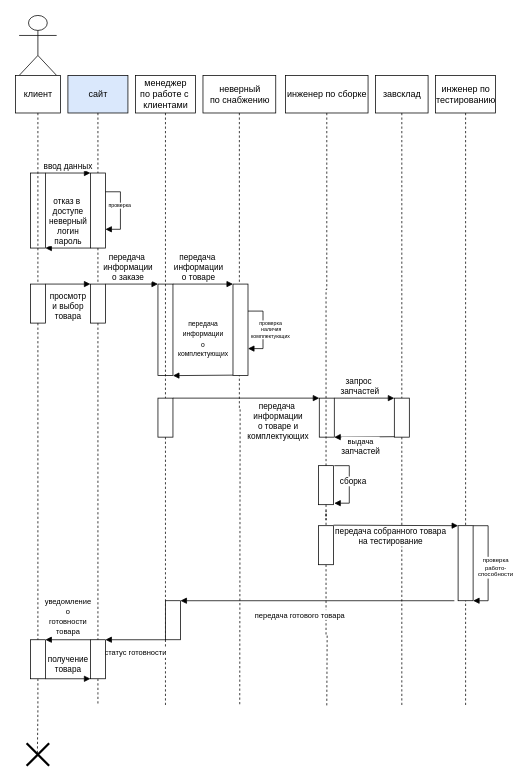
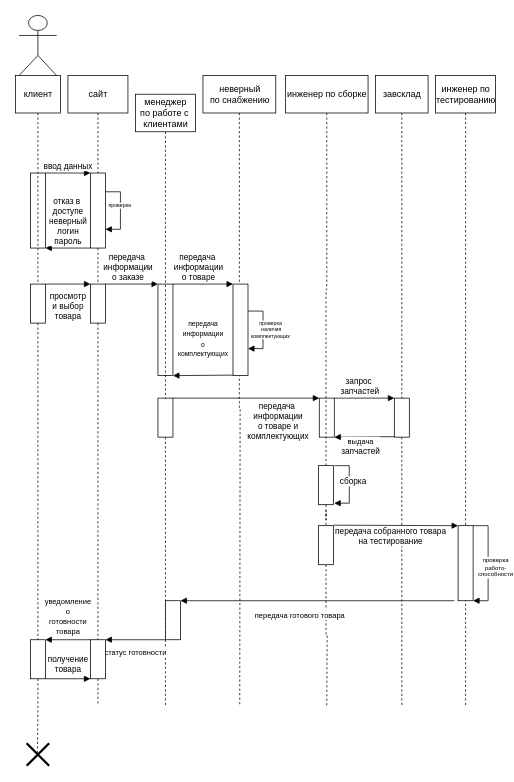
  <mxCell id="0" />
  <mxCell id="1" parent="0" />
  <mxCell id="2" value="" style="shape=umlActor;verticalLabelPosition=bottom;verticalAlign=top;html=1;outlineConnect=0;" vertex="1" parent="1"><mxGeometry x="25" y="20" width="50" height="80" as="geometry" /></mxCell>
  <mxCell id="3" style="edgeStyle=orthogonalEdgeStyle;rounded=0;orthogonalLoop=1;jettySize=auto;html=1;dashed=1;endArrow=none;endFill=0;startArrow=none;" edge="1" parent="1" source="34"><mxGeometry relative="1" as="geometry"><mxPoint x="220" y="940" as="targetPoint" /></mxGeometry></mxCell>
- <mxCell id="4" value="менеджер&lt;br&gt;по работе с&amp;nbsp;&lt;br&gt;клиентами" style="html=1;" vertex="1" parent="1"><mxGeometry x="180" y="100" width="80" height="50" as="geometry" /></mxCell>
+ <mxCell id="4" value="менеджер&lt;br&gt;по работе с&amp;nbsp;&lt;br&gt;клиентами" style="html=1;" vertex="1" parent="1"><mxGeometry x="180" y="125" width="80" height="50" as="geometry" /></mxCell>
  <mxCell id="5" style="edgeStyle=orthogonalEdgeStyle;rounded=0;orthogonalLoop=1;jettySize=auto;html=1;dashed=1;endArrow=none;endFill=0;" edge="1" parent="1" source="6"><mxGeometry relative="1" as="geometry"><mxPoint x="319" y="940" as="targetPoint" /></mxGeometry></mxCell>
  <mxCell id="6" value="неверный&lt;br&gt;по снабжению" style="html=1;" vertex="1" parent="1"><mxGeometry x="270" y="100" width="97" height="50" as="geometry" /></mxCell>
  <mxCell id="7" style="edgeStyle=orthogonalEdgeStyle;rounded=0;orthogonalLoop=1;jettySize=auto;html=1;dashed=1;endArrow=none;endFill=0;" edge="1" parent="1" source="8"><mxGeometry relative="1" as="geometry"><mxPoint x="620" y="940" as="targetPoint" /></mxGeometry></mxCell>
  <mxCell id="8" value="инженер по&lt;br&gt;тестированию" style="html=1;" vertex="1" parent="1"><mxGeometry x="580" y="100" width="80" height="50" as="geometry" /></mxCell>
  <mxCell id="9" style="edgeStyle=orthogonalEdgeStyle;rounded=0;orthogonalLoop=1;jettySize=auto;html=1;dashed=1;endArrow=none;endFill=0;" edge="1" parent="1" source="10"><mxGeometry relative="1" as="geometry"><mxPoint x="535" y="940" as="targetPoint" /></mxGeometry></mxCell>
  <mxCell id="10" value="завсклад" style="html=1;" vertex="1" parent="1"><mxGeometry x="500" y="100" width="70" height="50" as="geometry" /></mxCell>
  <mxCell id="11" style="edgeStyle=orthogonalEdgeStyle;rounded=0;orthogonalLoop=1;jettySize=auto;html=1;dashed=1;endArrow=none;endFill=0;startArrow=none;" edge="1" parent="1" source="44"><mxGeometry relative="1" as="geometry"><mxPoint x="435" y="940" as="targetPoint" /></mxGeometry></mxCell>
  <mxCell id="12" value="инженер по сборке" style="html=1;" vertex="1" parent="1"><mxGeometry x="380" y="100" width="110" height="50" as="geometry" /></mxCell>
  <mxCell id="13" style="edgeStyle=orthogonalEdgeStyle;rounded=0;orthogonalLoop=1;jettySize=auto;html=1;dashed=1;endArrow=none;endFill=0;startArrow=none;entryX=0.477;entryY=0.536;entryDx=0;entryDy=0;entryPerimeter=0;" edge="1" parent="1" source="54" target="58"><mxGeometry relative="1" as="geometry"><mxPoint x="50" y="930" as="targetPoint" /></mxGeometry></mxCell>
  <mxCell id="14" value="клиент" style="html=1;" vertex="1" parent="1"><mxGeometry x="20" y="100" width="60" height="50" as="geometry" /></mxCell>
  <mxCell id="15" style="edgeStyle=orthogonalEdgeStyle;rounded=0;orthogonalLoop=1;jettySize=auto;html=1;dashed=1;endArrow=none;endFill=0;startArrow=none;" edge="1" parent="1" source="52"><mxGeometry relative="1" as="geometry"><mxPoint x="130" y="940" as="targetPoint" /></mxGeometry></mxCell>
- <mxCell id="16" value="сайт" style="html=1;fillColor=#dae8fc;" vertex="1" parent="1"><mxGeometry x="90" y="100" width="80" height="50" as="geometry" /></mxCell>
+ <mxCell id="16" value="сайт" style="html=1;" vertex="1" parent="1"><mxGeometry x="90" y="100" width="80" height="50" as="geometry" /></mxCell>
  <mxCell id="17" value="" style="rounded=0;whiteSpace=wrap;html=1;" vertex="1" parent="1"><mxGeometry x="40" y="230" width="20" height="100" as="geometry" /></mxCell>
  <mxCell id="18" value="" style="rounded=0;whiteSpace=wrap;html=1;" vertex="1" parent="1"><mxGeometry x="120" y="230" width="20" height="100" as="geometry" /></mxCell>
  <mxCell id="19" value="" style="edgeStyle=orthogonalEdgeStyle;rounded=0;orthogonalLoop=1;jettySize=auto;html=1;dashed=1;endArrow=none;endFill=0;" edge="1" parent="1" source="16" target="18"><mxGeometry relative="1" as="geometry"><mxPoint x="130" y="920" as="targetPoint" /><mxPoint x="130" y="150" as="sourcePoint" /></mxGeometry></mxCell>
  <mxCell id="20" value="ввод данных" style="html=1;verticalAlign=bottom;endArrow=block;rounded=0;" edge="1" parent="1"><mxGeometry width="80" relative="1" as="geometry"><mxPoint x="60" y="230" as="sourcePoint" /><mxPoint x="120" y="230" as="targetPoint" /></mxGeometry></mxCell>
  <mxCell id="21" value="отказ в&amp;nbsp;&lt;br&gt;доступе&lt;br&gt;неверный&lt;br&gt;логин &lt;br&gt;пароль" style="html=1;verticalAlign=bottom;endArrow=block;rounded=0;exitX=0;exitY=1;exitDx=0;exitDy=0;entryX=1;entryY=1;entryDx=0;entryDy=0;" edge="1" parent="1" source="18" target="17"><mxGeometry width="80" relative="1" as="geometry"><mxPoint x="-10" y="280" as="sourcePoint" /><mxPoint x="70" y="280" as="targetPoint" /></mxGeometry></mxCell>
  <mxCell id="22" value="проверка&amp;nbsp;" style="html=1;verticalAlign=bottom;endArrow=block;rounded=0;fontSize=7;entryX=1;entryY=0.75;entryDx=0;entryDy=0;" edge="1" parent="1"><mxGeometry width="80" relative="1" as="geometry"><mxPoint x="140" y="255" as="sourcePoint" /><mxPoint x="140" y="305" as="targetPoint" /><Array as="points"><mxPoint x="160" y="255" /><mxPoint x="160" y="305" /></Array><mxPoint as="offset" /></mxGeometry></mxCell>
  <mxCell id="23" value="" style="rounded=0;whiteSpace=wrap;html=1;" vertex="1" parent="1"><mxGeometry x="40" y="378" width="20" height="52" as="geometry" /></mxCell>
  <mxCell id="24" value="" style="edgeStyle=orthogonalEdgeStyle;rounded=0;orthogonalLoop=1;jettySize=auto;html=1;dashed=1;endArrow=none;endFill=0;" edge="1" parent="1" source="14" target="23"><mxGeometry relative="1" as="geometry"><mxPoint x="50" y="930" as="targetPoint" /><mxPoint x="50" y="150" as="sourcePoint" /></mxGeometry></mxCell>
  <mxCell id="25" value="" style="rounded=0;whiteSpace=wrap;html=1;" vertex="1" parent="1"><mxGeometry x="120" y="378" width="20" height="52" as="geometry" /></mxCell>
  <mxCell id="26" value="" style="edgeStyle=orthogonalEdgeStyle;rounded=0;orthogonalLoop=1;jettySize=auto;html=1;dashed=1;endArrow=none;endFill=0;startArrow=none;" edge="1" parent="1" source="18" target="25"><mxGeometry relative="1" as="geometry"><mxPoint x="130" y="920" as="targetPoint" /><mxPoint x="130" y="330" as="sourcePoint" /></mxGeometry></mxCell>
  <mxCell id="27" value="просмотр&lt;br&gt;и выбор &lt;br&gt;товара&lt;br&gt;" style="html=1;verticalAlign=bottom;endArrow=block;rounded=0;" edge="1" parent="1"><mxGeometry y="-52" width="80" relative="1" as="geometry"><mxPoint x="60" y="378" as="sourcePoint" /><mxPoint x="120" y="378" as="targetPoint" /><mxPoint as="offset" /></mxGeometry></mxCell>
  <mxCell id="28" value="" style="rounded=0;whiteSpace=wrap;html=1;" vertex="1" parent="1"><mxGeometry x="210" y="378" width="20" height="122" as="geometry" /></mxCell>
  <mxCell id="29" value="передача&amp;nbsp;&lt;br&gt;информации&lt;br&gt;о заказе" style="html=1;verticalAlign=bottom;endArrow=block;rounded=0;entryX=0;entryY=0;entryDx=0;entryDy=0;" edge="1" parent="1" target="28"><mxGeometry x="-0.143" width="80" relative="1" as="geometry"><mxPoint x="140" y="378" as="sourcePoint" /><mxPoint x="200" y="378" as="targetPoint" /><mxPoint as="offset" /></mxGeometry></mxCell>
  <mxCell id="30" value="" style="rounded=0;whiteSpace=wrap;html=1;" vertex="1" parent="1"><mxGeometry x="310" y="378" width="20" height="122" as="geometry" /></mxCell>
  <mxCell id="31" value="передача&amp;nbsp;&lt;br&gt;информации&lt;br&gt;о товаре" style="html=1;verticalAlign=bottom;endArrow=block;rounded=0;entryX=0;entryY=0;entryDx=0;entryDy=0;" edge="1" parent="1" target="30"><mxGeometry x="-0.143" width="80" relative="1" as="geometry"><mxPoint x="230" y="378" as="sourcePoint" /><mxPoint x="300" y="378" as="targetPoint" /><mxPoint as="offset" /></mxGeometry></mxCell>
  <mxCell id="32" value="&lt;font style=&quot;font-size: 9px;&quot;&gt;передача&lt;br&gt;информации&lt;br&gt;о&lt;br&gt;комплектующих&lt;/font&gt;" style="html=1;verticalAlign=bottom;endArrow=block;rounded=0;exitX=0;exitY=1;exitDx=0;exitDy=0;entryX=1;entryY=1;entryDx=0;entryDy=0;" edge="1" parent="1" target="28"><mxGeometry x="-0.004" y="-20" width="80" relative="1" as="geometry"><mxPoint x="310" y="499.35" as="sourcePoint" /><mxPoint x="250" y="499.35" as="targetPoint" /><mxPoint as="offset" /></mxGeometry></mxCell>
  <mxCell id="33" value="проверка&lt;br&gt;&amp;nbsp;наличия&lt;br&gt;комплектующих" style="html=1;verticalAlign=bottom;endArrow=block;rounded=0;fontSize=7;entryX=1;entryY=0.75;entryDx=0;entryDy=0;" edge="1" parent="1"><mxGeometry x="0.333" y="10" width="80" relative="1" as="geometry"><mxPoint x="330" y="414" as="sourcePoint" /><mxPoint x="330" y="464" as="targetPoint" /><Array as="points"><mxPoint x="350" y="414" /><mxPoint x="350" y="464" /></Array><mxPoint as="offset" /></mxGeometry></mxCell>
  <mxCell id="34" value="" style="rounded=0;whiteSpace=wrap;html=1;" vertex="1" parent="1"><mxGeometry x="210" y="530" width="20" height="52" as="geometry" /></mxCell>
  <mxCell id="35" value="" style="edgeStyle=orthogonalEdgeStyle;rounded=0;orthogonalLoop=1;jettySize=auto;html=1;dashed=1;endArrow=none;endFill=0;" edge="1" parent="1" source="4" target="34"><mxGeometry relative="1" as="geometry"><mxPoint x="220" y="940" as="targetPoint" /><mxPoint x="220" y="150" as="sourcePoint" /></mxGeometry></mxCell>
  <mxCell id="36" value="" style="rounded=0;whiteSpace=wrap;html=1;" vertex="1" parent="1"><mxGeometry x="425" y="530" width="20" height="52" as="geometry" /></mxCell>
  <mxCell id="37" value="передача&amp;nbsp;&lt;br&gt;информации&lt;br&gt;о товаре и &lt;br&gt;комплектующих" style="html=1;verticalAlign=bottom;endArrow=block;rounded=0;entryX=0;entryY=0;entryDx=0;entryDy=0;" edge="1" parent="1" target="36"><mxGeometry x="0.436" y="-60" width="80" relative="1" as="geometry"><mxPoint x="230" y="530" as="sourcePoint" /><mxPoint x="310" y="530" as="targetPoint" /><mxPoint as="offset" /></mxGeometry></mxCell>
  <mxCell id="38" value="" style="rounded=0;whiteSpace=wrap;html=1;" vertex="1" parent="1"><mxGeometry x="525" y="530" width="20" height="52" as="geometry" /></mxCell>
  <mxCell id="39" value="запрос&amp;nbsp;&lt;br&gt;запчастей" style="html=1;verticalAlign=bottom;endArrow=block;rounded=0;entryX=0;entryY=0;entryDx=0;entryDy=0;" edge="1" parent="1"><mxGeometry x="-0.143" width="80" relative="1" as="geometry"><mxPoint x="445" y="530" as="sourcePoint" /><mxPoint x="525" y="530" as="targetPoint" /><mxPoint as="offset" /></mxGeometry></mxCell>
  <mxCell id="40" value="&lt;font size=&quot;1&quot;&gt;выдача&lt;br&gt;&lt;/font&gt;запчастей" style="html=1;verticalAlign=bottom;endArrow=block;rounded=0;exitX=0;exitY=1;exitDx=0;exitDy=0;entryX=1;entryY=1;entryDx=0;entryDy=0;" edge="1" parent="1"><mxGeometry x="0.131" y="28" width="80" relative="1" as="geometry"><mxPoint x="525" y="581.35" as="sourcePoint" /><mxPoint x="445" y="582" as="targetPoint" /><mxPoint as="offset" /></mxGeometry></mxCell>
  <mxCell id="41" value="" style="rounded=0;whiteSpace=wrap;html=1;" vertex="1" parent="1"><mxGeometry x="424" y="620" width="20" height="52" as="geometry" /></mxCell>
  <mxCell id="42" value="" style="edgeStyle=orthogonalEdgeStyle;rounded=0;orthogonalLoop=1;jettySize=auto;html=1;dashed=1;endArrow=none;endFill=0;" edge="1" parent="1" source="12" target="41"><mxGeometry relative="1" as="geometry"><mxPoint x="435" y="940" as="targetPoint" /><mxPoint x="435" y="150" as="sourcePoint" /></mxGeometry></mxCell>
  <mxCell id="43" value="&lt;font style=&quot;font-size: 11px;&quot;&gt;сборка&lt;/font&gt;" style="html=1;verticalAlign=bottom;endArrow=block;rounded=0;fontSize=7;entryX=1;entryY=0.75;entryDx=0;entryDy=0;" edge="1" parent="1"><mxGeometry x="0.111" y="5" width="80" relative="1" as="geometry"><mxPoint x="445" y="620" as="sourcePoint" /><mxPoint x="445" y="670" as="targetPoint" /><Array as="points"><mxPoint x="465" y="620" /><mxPoint x="465" y="670" /></Array><mxPoint as="offset" /></mxGeometry></mxCell>
  <mxCell id="44" value="" style="rounded=0;whiteSpace=wrap;html=1;" vertex="1" parent="1"><mxGeometry x="424" y="700" width="20" height="52" as="geometry" /></mxCell>
  <mxCell id="45" value="" style="edgeStyle=orthogonalEdgeStyle;rounded=0;orthogonalLoop=1;jettySize=auto;html=1;dashed=1;endArrow=none;endFill=0;startArrow=none;" edge="1" parent="1" source="41" target="44"><mxGeometry relative="1" as="geometry"><mxPoint x="435" y="940" as="targetPoint" /><mxPoint x="434" y="672" as="sourcePoint" /></mxGeometry></mxCell>
  <mxCell id="46" value="" style="rounded=0;whiteSpace=wrap;html=1;" vertex="1" parent="1"><mxGeometry x="610" y="700" width="20" height="100" as="geometry" /></mxCell>
  <mxCell id="47" value="передача собранного товара&lt;br&gt;на тестирование" style="html=1;verticalAlign=bottom;endArrow=block;rounded=0;entryX=0;entryY=0;entryDx=0;entryDy=0;" edge="1" parent="1" target="46"><mxGeometry x="-0.083" y="-30" width="80" relative="1" as="geometry"><mxPoint x="444" y="699.31" as="sourcePoint" /><mxPoint x="524" y="699.31" as="targetPoint" /><mxPoint as="offset" /></mxGeometry></mxCell>
  <mxCell id="48" value="&lt;span style=&quot;font-size: 8px;&quot;&gt;проверка&lt;br&gt;работо-&lt;br&gt;способности&lt;br&gt;&lt;/span&gt;" style="html=1;verticalAlign=bottom;endArrow=block;rounded=0;fontSize=7;entryX=1;entryY=1;entryDx=0;entryDy=0;" edge="1" parent="1" target="46"><mxGeometry x="0.333" y="10" width="80" relative="1" as="geometry"><mxPoint x="630" y="700" as="sourcePoint" /><mxPoint x="630" y="750" as="targetPoint" /><Array as="points"><mxPoint x="650" y="700" /><mxPoint x="650" y="800" /></Array><mxPoint as="offset" /></mxGeometry></mxCell>
  <mxCell id="49" value="" style="rounded=0;whiteSpace=wrap;html=1;" vertex="1" parent="1"><mxGeometry x="220" y="800" width="20" height="52" as="geometry" /></mxCell>
  <mxCell id="50" value="&lt;font size=&quot;1&quot;&gt;передача готового товара&lt;/font&gt;" style="html=1;verticalAlign=bottom;endArrow=block;rounded=0;exitX=0;exitY=1;exitDx=0;exitDy=0;entryX=1;entryY=0;entryDx=0;entryDy=0;" edge="1" parent="1" target="49"><mxGeometry x="0.131" y="28" width="80" relative="1" as="geometry"><mxPoint x="605" y="800" as="sourcePoint" /><mxPoint x="525" y="800.65" as="targetPoint" /><mxPoint as="offset" /></mxGeometry></mxCell>
  <mxCell id="51" value="&lt;font size=&quot;1&quot;&gt;статус готовности&lt;/font&gt;" style="html=1;verticalAlign=bottom;endArrow=block;rounded=0;exitX=0;exitY=1;exitDx=0;exitDy=0;entryX=1;entryY=0;entryDx=0;entryDy=0;" edge="1" parent="1" source="49" target="52"><mxGeometry y="26" width="80" relative="1" as="geometry"><mxPoint x="210" y="852" as="sourcePoint" /><mxPoint x="150" y="850" as="targetPoint" /><mxPoint as="offset" /></mxGeometry></mxCell>
  <mxCell id="52" value="" style="rounded=0;whiteSpace=wrap;html=1;" vertex="1" parent="1"><mxGeometry x="120" y="852" width="20" height="52" as="geometry" /></mxCell>
  <mxCell id="53" value="" style="edgeStyle=orthogonalEdgeStyle;rounded=0;orthogonalLoop=1;jettySize=auto;html=1;dashed=1;endArrow=none;endFill=0;startArrow=none;" edge="1" parent="1" source="25" target="52"><mxGeometry relative="1" as="geometry"><mxPoint x="130" y="920" as="targetPoint" /><mxPoint x="130" y="430" as="sourcePoint" /></mxGeometry></mxCell>
  <mxCell id="54" value="" style="rounded=0;whiteSpace=wrap;html=1;" vertex="1" parent="1"><mxGeometry x="40" y="852" width="20" height="52" as="geometry" /></mxCell>
  <mxCell id="55" value="" style="edgeStyle=orthogonalEdgeStyle;rounded=0;orthogonalLoop=1;jettySize=auto;html=1;dashed=1;endArrow=none;endFill=0;startArrow=none;" edge="1" parent="1" source="23" target="54"><mxGeometry relative="1" as="geometry"><mxPoint x="50" y="930" as="targetPoint" /><mxPoint x="50" y="430" as="sourcePoint" /></mxGeometry></mxCell>
  <mxCell id="56" value="&lt;font size=&quot;1&quot;&gt;уведомление&lt;br&gt;о&lt;br&gt;готовности&lt;br&gt;товара&lt;br&gt;&lt;/font&gt;" style="html=1;verticalAlign=bottom;endArrow=block;rounded=0;entryX=1;entryY=0;entryDx=0;entryDy=0;exitX=0;exitY=0;exitDx=0;exitDy=0;" edge="1" parent="1" source="52"><mxGeometry y="-2" width="80" relative="1" as="geometry"><mxPoint x="76" y="985" as="sourcePoint" /><mxPoint x="60" y="852" as="targetPoint" /><mxPoint as="offset" /></mxGeometry></mxCell>
  <mxCell id="57" value="получение&lt;br&gt;товара" style="html=1;verticalAlign=bottom;endArrow=block;rounded=0;entryX=0;entryY=1;entryDx=0;entryDy=0;" edge="1" parent="1" target="52"><mxGeometry y="4" width="80" relative="1" as="geometry"><mxPoint x="60" y="904" as="sourcePoint" /><mxPoint x="140" y="904" as="targetPoint" /><mxPoint as="offset" /></mxGeometry></mxCell>
  <mxCell id="58" value="" style="shape=umlDestroy;whiteSpace=wrap;html=1;strokeWidth=3;fontSize=8;" vertex="1" parent="1"><mxGeometry x="35" y="990" width="30" height="30" as="geometry" /></mxCell>
